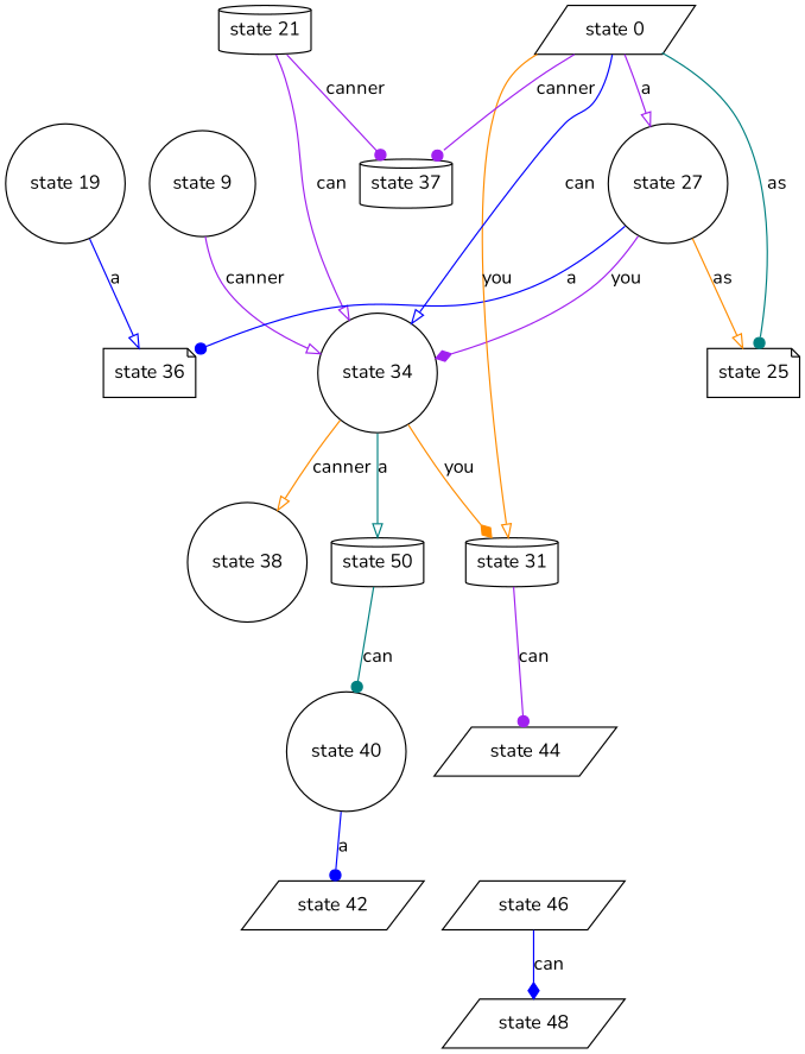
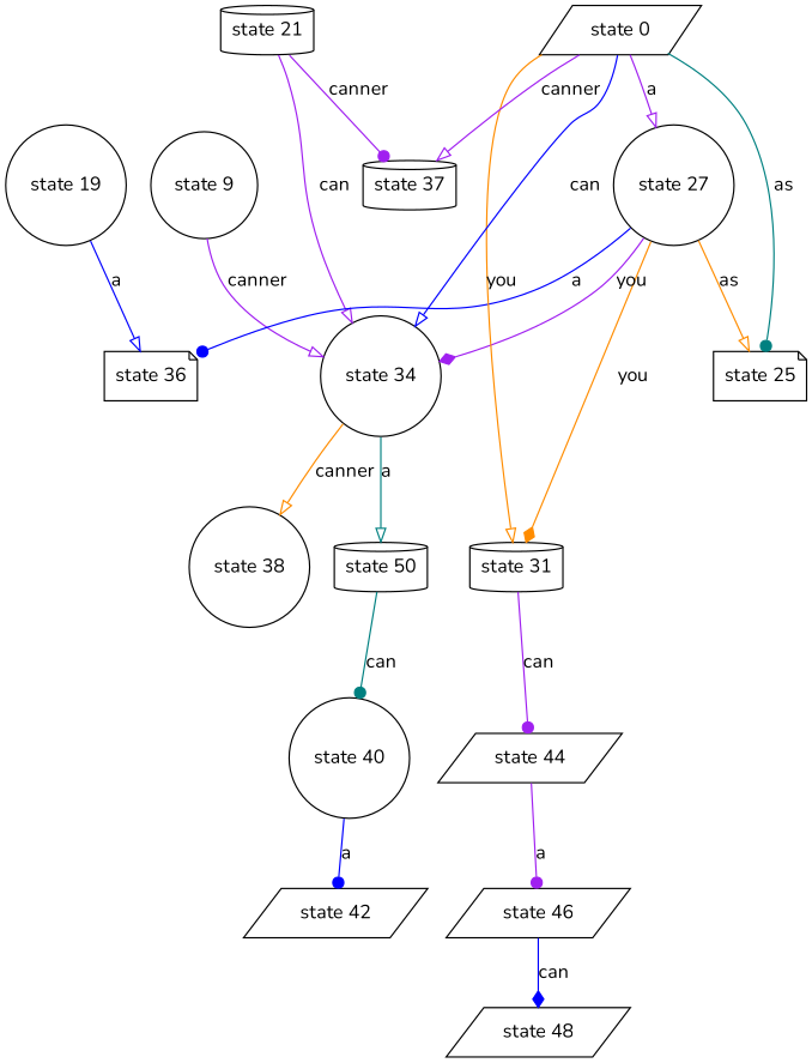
  digraph {
    fontname=Nunito
    node [fontname=Nunito ordering=out shape=circle]
    edge [arrowhead=onormal color=purple fontname=Nunito]
    "state 36" [shape=note]
    "state 19"
    "state 44" [shape=parallelogram]
    "state 46" [shape=parallelogram]
    "state 48" [shape=parallelogram]
    "state 31" [shape=cylinder]
    "state 21" [shape=cylinder]
    "state 37" [shape=cylinder]
    "state 34"
    "state 38"
    "state 50" [shape=cylinder]
    "state 40"
    "state 42" [shape=parallelogram]
    "state 9"
    "state 27"
    n16 [label="state 25" shape=note]
    "state 0" [shape=parallelogram]
    "state 19" -> "state 36" [color=blue label=a]
+   "state 44" -> "state 46" [arrowhead=dot label=a]
    "state 46" -> "state 48" [arrowhead=diamond color=blue label=can]
    "state 31" -> "state 44" [arrowhead=dot label=can]
    "state 21" -> "state 37" [arrowhead=dot label=canner]
    "state 21" -> "state 34" [label=can]
    "state 34" -> "state 38" [color=darkorange label=canner]
    "state 34" -> "state 50" [color=teal label=a]
    "state 50" -> "state 40" [arrowhead=dot color=teal label=can]
    "state 40" -> "state 42" [arrowhead=dot color=blue label=a]
    "state 9" -> "state 34" [label=canner]
    "state 27" -> "state 36" [arrowhead=dot color=blue label=a]
-   "state 34" -> "state 31" [arrowhead=diamond color=darkorange label=you]
+   "state 27" -> "state 31" [arrowhead=diamond color=darkorange label=you]
    "state 27" -> "state 34" [arrowhead=diamond label=you]
    "state 27" -> n16 [color=darkorange label=as]
    "state 0" -> "state 31" [color=darkorange label=you]
-   "state 0" -> "state 37" [arrowhead=dot label=canner]
+   "state 0" -> "state 37" [label=canner]
    "state 0" -> "state 34" [color=blue label=can]
    "state 0" -> "state 27" [label=a]
    "state 0" -> n16 [arrowhead=dot color=teal label=as]
  }
